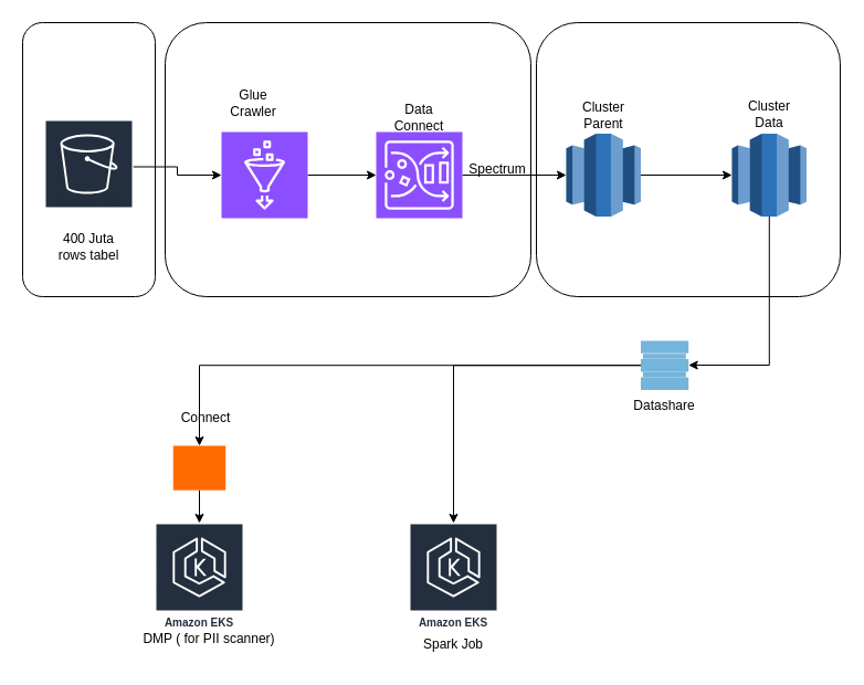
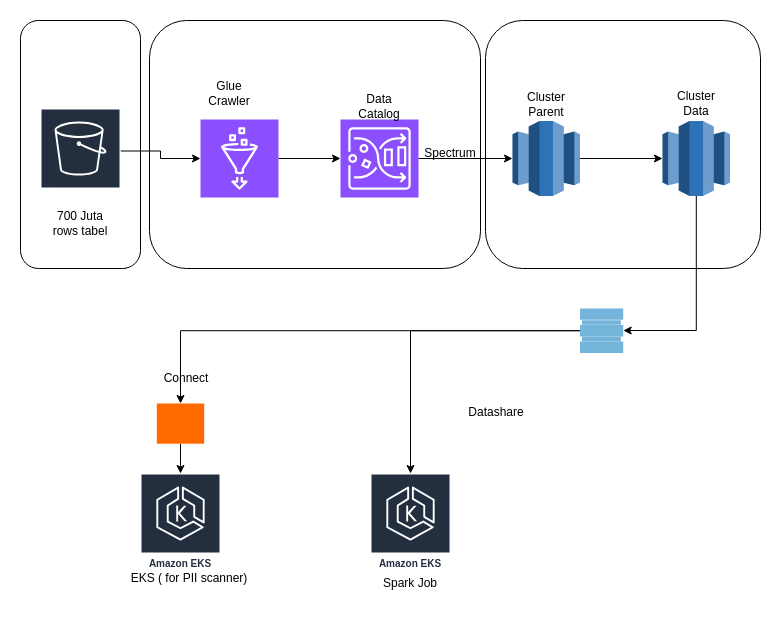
  <mxCell id="0" />
  <mxCell id="1" parent="0" />
  <mxCell id="2" value="" style="rounded=1;whiteSpace=wrap;html=1;" vertex="1" parent="1"><mxGeometry x="485" y="20" width="275" height="248" as="geometry" /></mxCell>
  <mxCell id="3" value="" style="rounded=1;whiteSpace=wrap;html=1;" vertex="1" parent="1"><mxGeometry x="149" y="20" width="331" height="248" as="geometry" /></mxCell>
  <mxCell id="4" value="" style="rounded=1;whiteSpace=wrap;html=1;" vertex="1" parent="1"><mxGeometry x="20" y="20" width="120" height="248" as="geometry" /></mxCell>
  <mxCell id="5" value="" style="edgeStyle=orthogonalEdgeStyle;rounded=0;orthogonalLoop=1;jettySize=auto;html=1;" edge="1" parent="1" source="6" target="14"><mxGeometry relative="1" as="geometry" /></mxCell>
  <mxCell id="6" value="" style="outlineConnect=0;dashed=0;verticalLabelPosition=bottom;verticalAlign=top;align=center;html=1;shape=mxgraph.aws3.redshift;fillColor=#2E73B8;gradientColor=none;" parent="1" vertex="1"><mxGeometry x="512" y="120.5" width="67.5" height="75" as="geometry" /></mxCell>
  <mxCell id="7" value="" style="edgeStyle=orthogonalEdgeStyle;rounded=0;orthogonalLoop=1;jettySize=auto;html=1;" edge="1" parent="1" source="8" target="10"><mxGeometry relative="1" as="geometry" /></mxCell>
  <mxCell id="8" value="Amazon S3" style="sketch=0;outlineConnect=0;fontColor=#232F3E;gradientColor=none;strokeColor=#ffffff;fillColor=#232F3E;dashed=0;verticalLabelPosition=middle;verticalAlign=bottom;align=center;html=1;whiteSpace=wrap;fontSize=10;fontStyle=1;spacing=3;shape=mxgraph.aws4.productIcon;prIcon=mxgraph.aws4.s3;" vertex="1" parent="1"><mxGeometry x="40" y="108" width="80" height="85" as="geometry" /></mxCell>
  <mxCell id="9" value="" style="edgeStyle=orthogonalEdgeStyle;rounded=0;orthogonalLoop=1;jettySize=auto;html=1;" edge="1" parent="1" source="10" target="12"><mxGeometry relative="1" as="geometry" /></mxCell>
  <mxCell id="10" value="" style="sketch=0;points=[[0,0,0],[0.25,0,0],[0.5,0,0],[0.75,0,0],[1,0,0],[0,1,0],[0.25,1,0],[0.5,1,0],[0.75,1,0],[1,1,0],[0,0.25,0],[0,0.5,0],[0,0.75,0],[1,0.25,0],[1,0.5,0],[1,0.75,0]];outlineConnect=0;fontColor=#232F3E;fillColor=#8C4FFF;strokeColor=#ffffff;dashed=0;verticalLabelPosition=bottom;verticalAlign=top;align=center;html=1;fontSize=12;fontStyle=0;aspect=fixed;shape=mxgraph.aws4.resourceIcon;resIcon=mxgraph.aws4.glue;" vertex="1" parent="1"><mxGeometry x="200" y="119" width="78" height="78" as="geometry" /></mxCell>
  <mxCell id="11" value="" style="edgeStyle=orthogonalEdgeStyle;rounded=0;orthogonalLoop=1;jettySize=auto;html=1;" edge="1" parent="1" source="12" target="6"><mxGeometry relative="1" as="geometry" /></mxCell>
  <mxCell id="12" value="" style="sketch=0;points=[[0,0,0],[0.25,0,0],[0.5,0,0],[0.75,0,0],[1,0,0],[0,1,0],[0.25,1,0],[0.5,1,0],[0.75,1,0],[1,1,0],[0,0.25,0],[0,0.5,0],[0,0.75,0],[1,0.25,0],[1,0.5,0],[1,0.75,0]];outlineConnect=0;fontColor=#232F3E;fillColor=#8C4FFF;strokeColor=#ffffff;dashed=0;verticalLabelPosition=bottom;verticalAlign=top;align=center;html=1;fontSize=12;fontStyle=0;aspect=fixed;shape=mxgraph.aws4.resourceIcon;resIcon=mxgraph.aws4.glue_databrew;" vertex="1" parent="1"><mxGeometry x="340" y="119" width="78" height="78" as="geometry" /></mxCell>
  <mxCell id="13" style="edgeStyle=orthogonalEdgeStyle;rounded=0;orthogonalLoop=1;jettySize=auto;html=1;" edge="1" parent="1" source="14" target="18"><mxGeometry relative="1" as="geometry"><mxPoint x="696" y="358" as="targetPoint" /><Array as="points"><mxPoint x="696" y="330" /></Array></mxGeometry></mxCell>
  <mxCell id="14" value="" style="outlineConnect=0;dashed=0;verticalLabelPosition=bottom;verticalAlign=top;align=center;html=1;shape=mxgraph.aws3.redshift;fillColor=#2E73B8;gradientColor=none;" vertex="1" parent="1"><mxGeometry x="662" y="120.5" width="67.5" height="75" as="geometry" /></mxCell>
  <mxCell id="15" style="edgeStyle=orthogonalEdgeStyle;rounded=0;orthogonalLoop=1;jettySize=auto;html=1;" edge="1" parent="1" source="27" target="16"><mxGeometry relative="1" as="geometry" /></mxCell>
  <mxCell id="16" value="Amazon EKS" style="sketch=0;outlineConnect=0;fontColor=#232F3E;gradientColor=none;strokeColor=#ffffff;fillColor=#232F3E;dashed=0;verticalLabelPosition=middle;verticalAlign=bottom;align=center;html=1;whiteSpace=wrap;fontSize=10;fontStyle=1;spacing=3;shape=mxgraph.aws4.productIcon;prIcon=mxgraph.aws4.eks;" vertex="1" parent="1"><mxGeometry x="140" y="473" width="80" height="100" as="geometry" /></mxCell>
  <mxCell id="17" style="edgeStyle=orthogonalEdgeStyle;rounded=0;orthogonalLoop=1;jettySize=auto;html=1;" edge="1" parent="1" source="18" target="19"><mxGeometry relative="1" as="geometry" /></mxCell>
  <mxCell id="18" value="" style="shadow=0;dashed=0;html=1;strokeColor=none;fillColor=#75B4DB;labelPosition=center;verticalLabelPosition=bottom;verticalAlign=top;align=center;outlineConnect=0;shape=mxgraph.veeam.2d.datastore;" vertex="1" parent="1"><mxGeometry x="579.5" y="308" width="43.2" height="44.4" as="geometry" /></mxCell>
  <mxCell id="19" value="Amazon EKS" style="sketch=0;outlineConnect=0;fontColor=#232F3E;gradientColor=none;strokeColor=#ffffff;fillColor=#232F3E;dashed=0;verticalLabelPosition=middle;verticalAlign=bottom;align=center;html=1;whiteSpace=wrap;fontSize=10;fontStyle=1;spacing=3;shape=mxgraph.aws4.productIcon;prIcon=mxgraph.aws4.eks;" vertex="1" parent="1"><mxGeometry x="370" y="473" width="80" height="100" as="geometry" /></mxCell>
  <mxCell id="20" value="Spark Job" style="text;html=1;align=center;verticalAlign=middle;whiteSpace=wrap;rounded=0;" vertex="1" parent="1"><mxGeometry x="380" y="568" width="60" height="30" as="geometry" /></mxCell>
- <mxCell id="21" value="DMP ( for PII scanner)" style="text;html=1;align=center;verticalAlign=middle;whiteSpace=wrap;rounded=0;" vertex="1" parent="1"><mxGeometry x="116.25" y="563" width="146.25" height="30" as="geometry" /></mxCell>
- <mxCell id="22" value="Datashare" style="text;html=1;align=center;verticalAlign=middle;whiteSpace=wrap;rounded=0;" vertex="1" parent="1"><mxGeometry x="571.1" y="352.4" width="60" height="30" as="geometry" /></mxCell>
+ <mxCell id="21" value="EKS ( for PII scanner)" style="text;html=1;align=center;verticalAlign=middle;whiteSpace=wrap;rounded=0;" vertex="1" parent="1"><mxGeometry x="116.25" y="563" width="146.25" height="30" as="geometry" /></mxCell>
+ <mxCell id="22" value="Datashare" style="text;html=1;align=center;verticalAlign=middle;whiteSpace=wrap;rounded=0;" vertex="1" parent="1"><mxGeometry x="466.1" y="397.4" width="60" height="30" as="geometry" /></mxCell>
  <mxCell id="23" value="Connect" style="text;html=1;align=center;verticalAlign=middle;whiteSpace=wrap;rounded=0;" vertex="1" parent="1"><mxGeometry x="156.25" y="363" width="60" height="30" as="geometry" /></mxCell>
  <mxCell id="24" value="Cluster Parent" style="text;html=1;align=center;verticalAlign=middle;whiteSpace=wrap;rounded=0;" vertex="1" parent="1"><mxGeometry x="515.75" y="89" width="60" height="30" as="geometry" /></mxCell>
  <mxCell id="25" value="Cluster Data" style="text;html=1;align=center;verticalAlign=middle;whiteSpace=wrap;rounded=0;" vertex="1" parent="1"><mxGeometry x="665.75" y="88" width="60" height="30" as="geometry" /></mxCell>
  <mxCell id="26" value="" style="edgeStyle=orthogonalEdgeStyle;rounded=0;orthogonalLoop=1;jettySize=auto;html=1;" edge="1" parent="1" source="18" target="27"><mxGeometry relative="1" as="geometry"><mxPoint x="180.25" y="352" as="sourcePoint" /><mxPoint x="180.25" y="578" as="targetPoint" /></mxGeometry></mxCell>
  <mxCell id="27" value="" style="points=[];aspect=fixed;html=1;align=center;shadow=0;dashed=0;fillColor=#FF6A00;strokeColor=none;shape=mxgraph.alibaba_cloud.nlb_network_load_balancer_01;" vertex="1" parent="1"><mxGeometry x="156.3" y="403" width="47.4" height="40.2" as="geometry" /></mxCell>
- <mxCell id="28" value="Data Connect" style="text;html=1;align=center;verticalAlign=middle;whiteSpace=wrap;rounded=0;" vertex="1" parent="1"><mxGeometry x="349" y="90.5" width="60" height="30" as="geometry" /></mxCell>
+ <mxCell id="28" value="Data Catalog" style="text;html=1;align=center;verticalAlign=middle;whiteSpace=wrap;rounded=0;" vertex="1" parent="1"><mxGeometry x="349" y="90.5" width="60" height="30" as="geometry" /></mxCell>
  <mxCell id="29" value="Spectrum" style="text;html=1;align=center;verticalAlign=middle;whiteSpace=wrap;rounded=0;" vertex="1" parent="1"><mxGeometry x="420" y="138" width="60" height="30" as="geometry" /></mxCell>
  <mxCell id="30" value="Glue Crawler" style="text;html=1;align=center;verticalAlign=middle;whiteSpace=wrap;rounded=0;" vertex="1" parent="1"><mxGeometry x="199" y="78" width="60" height="30" as="geometry" /></mxCell>
- <mxCell id="31" value="400 Juta rows tabel" style="text;html=1;align=center;verticalAlign=middle;whiteSpace=wrap;rounded=0;" vertex="1" parent="1"><mxGeometry x="50" y="208" width="60" height="30" as="geometry" /></mxCell>
+ <mxCell id="31" value="700 Juta rows tabel" style="text;html=1;align=center;verticalAlign=middle;whiteSpace=wrap;rounded=0;" vertex="1" parent="1"><mxGeometry x="50" y="208" width="60" height="30" as="geometry" /></mxCell>
